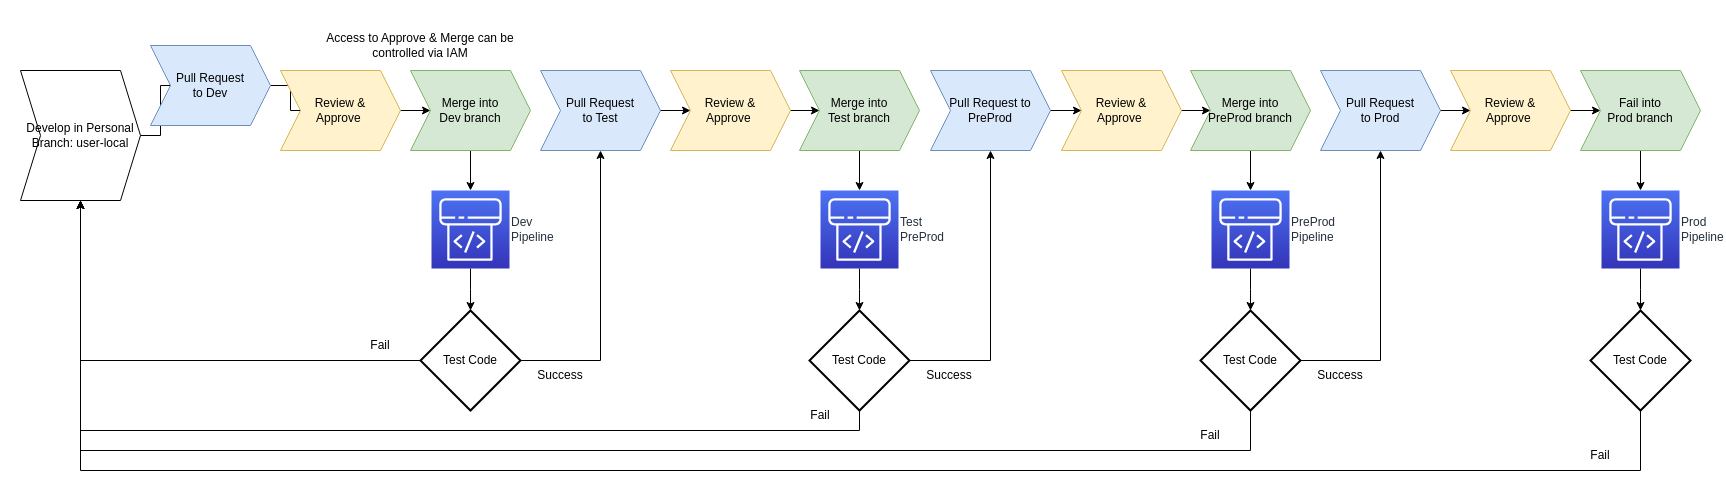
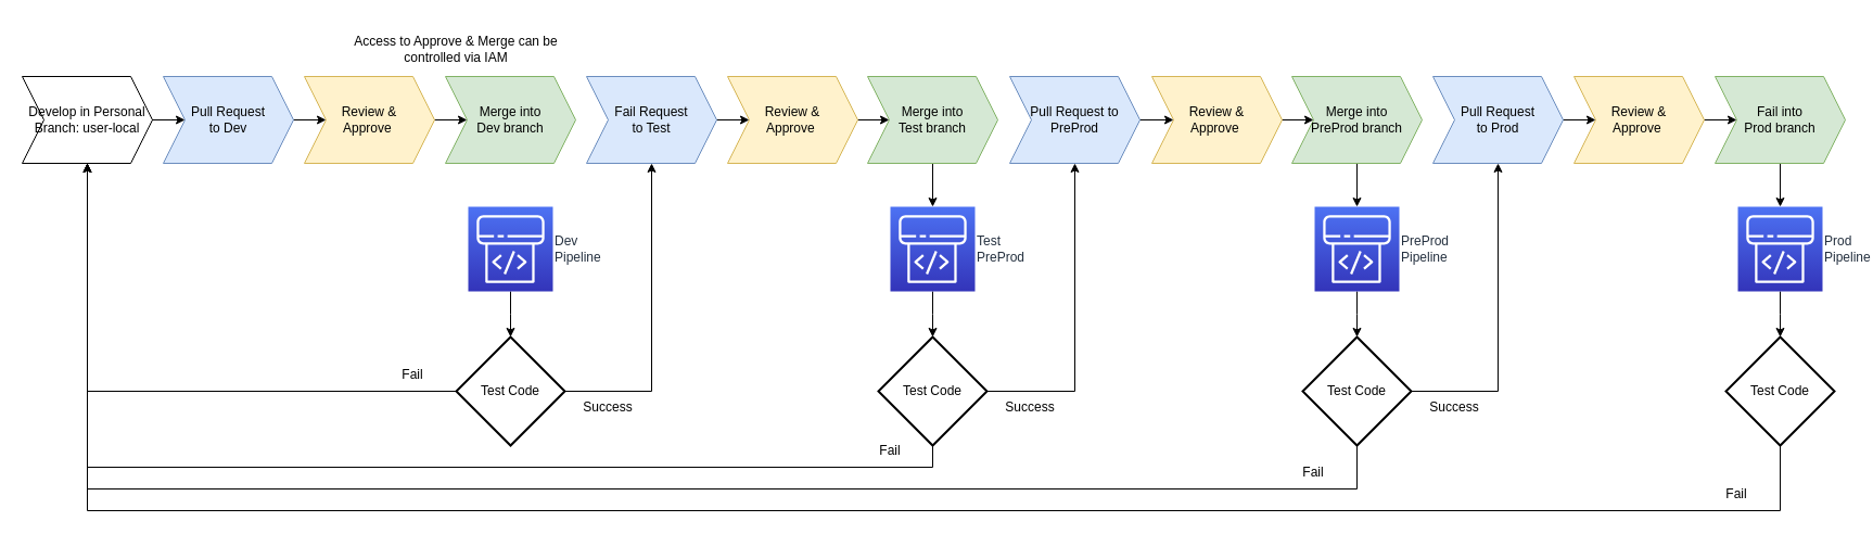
  <mxCell id="0" />
  <mxCell id="1" parent="0" />
  <mxCell id="2" value="" style="edgeStyle=orthogonalEdgeStyle;rounded=0;orthogonalLoop=1;jettySize=auto;html=1;" parent="1" source="3" target="5" edge="1"><mxGeometry relative="1" as="geometry" /></mxCell>
- <mxCell id="3" value="Develop in Personal Branch: user-local" style="shape=step;perimeter=stepPerimeter;whiteSpace=wrap;html=1;fixedSize=1;" parent="1" vertex="1"><mxGeometry x="20" y="70" width="120" height="130" as="geometry" /></mxCell>
+ <mxCell id="3" value="Develop in Personal Branch: user-local" style="shape=step;perimeter=stepPerimeter;whiteSpace=wrap;html=1;fixedSize=1;" parent="1" vertex="1"><mxGeometry x="20" y="70" width="120" height="80" as="geometry" /></mxCell>
  <mxCell id="4" value="" style="edgeStyle=orthogonalEdgeStyle;rounded=0;orthogonalLoop=1;jettySize=auto;html=1;" parent="1" source="5" target="7" edge="1"><mxGeometry relative="1" as="geometry" /></mxCell>
- <mxCell id="5" value="Pull Request&lt;br&gt;to Dev" style="shape=step;perimeter=stepPerimeter;whiteSpace=wrap;html=1;fixedSize=1;fillColor=#dae8fc;strokeColor=#6c8ebf;" parent="1" vertex="1"><mxGeometry x="150" y="45" width="120" height="80" as="geometry" /></mxCell>
+ <mxCell id="5" value="Pull Request&lt;br&gt;to Dev" style="shape=step;perimeter=stepPerimeter;whiteSpace=wrap;html=1;fixedSize=1;fillColor=#dae8fc;strokeColor=#6c8ebf;" parent="1" vertex="1"><mxGeometry x="150" y="70" width="120" height="80" as="geometry" /></mxCell>
  <mxCell id="6" value="" style="edgeStyle=orthogonalEdgeStyle;rounded=0;orthogonalLoop=1;jettySize=auto;html=1;" parent="1" source="7" target="9" edge="1"><mxGeometry relative="1" as="geometry" /></mxCell>
  <mxCell id="7" value="Review &amp;amp; &lt;br&gt;Approve&amp;nbsp;" style="shape=step;perimeter=stepPerimeter;whiteSpace=wrap;html=1;fixedSize=1;fillColor=#fff2cc;strokeColor=#d6b656;" parent="1" vertex="1"><mxGeometry x="280" y="70" width="120" height="80" as="geometry" /></mxCell>
- <mxCell id="8" value="" style="edgeStyle=orthogonalEdgeStyle;rounded=0;orthogonalLoop=1;jettySize=auto;html=1;" parent="1" source="9" target="11" edge="1"><mxGeometry relative="1" as="geometry" /></mxCell>
  <mxCell id="9" value="Merge into&lt;br&gt;Dev branch" style="shape=step;perimeter=stepPerimeter;whiteSpace=wrap;html=1;fixedSize=1;fillColor=#d5e8d4;strokeColor=#82b366;" parent="1" vertex="1"><mxGeometry x="410" y="70" width="120" height="80" as="geometry" /></mxCell>
  <mxCell id="10" value="" style="edgeStyle=orthogonalEdgeStyle;rounded=0;orthogonalLoop=1;jettySize=auto;html=1;" parent="1" source="11" edge="1"><mxGeometry relative="1" as="geometry"><mxPoint x="470" y="310" as="targetPoint" /></mxGeometry></mxCell>
  <mxCell id="11" value="Dev&lt;br&gt;Pipeline" style="sketch=0;points=[[0,0,0],[0.25,0,0],[0.5,0,0],[0.75,0,0],[1,0,0],[0,1,0],[0.25,1,0],[0.5,1,0],[0.75,1,0],[1,1,0],[0,0.25,0],[0,0.5,0],[0,0.75,0],[1,0.25,0],[1,0.5,0],[1,0.75,0]];outlineConnect=0;fontColor=#232F3E;gradientColor=#4D72F3;gradientDirection=north;fillColor=#3334B9;strokeColor=#ffffff;dashed=0;verticalLabelPosition=middle;verticalAlign=middle;align=left;html=1;fontSize=12;fontStyle=0;aspect=fixed;shape=mxgraph.aws4.resourceIcon;resIcon=mxgraph.aws4.codepipeline;labelPosition=right;" parent="1" vertex="1"><mxGeometry x="431" y="190" width="78" height="78" as="geometry" /></mxCell>
  <mxCell id="12" value="" style="edgeStyle=orthogonalEdgeStyle;rounded=0;orthogonalLoop=1;jettySize=auto;html=1;" parent="1" source="13" target="15" edge="1"><mxGeometry relative="1" as="geometry" /></mxCell>
- <mxCell id="13" value="Pull Request&lt;br&gt;to Test" style="shape=step;perimeter=stepPerimeter;whiteSpace=wrap;html=1;fixedSize=1;fillColor=#dae8fc;strokeColor=#6c8ebf;" parent="1" vertex="1"><mxGeometry x="540" y="70" width="120" height="80" as="geometry" /></mxCell>
+ <mxCell id="13" value="Fail Request&lt;br&gt;to Test" style="shape=step;perimeter=stepPerimeter;whiteSpace=wrap;html=1;fixedSize=1;fillColor=#dae8fc;strokeColor=#6c8ebf;" parent="1" vertex="1"><mxGeometry x="540" y="70" width="120" height="80" as="geometry" /></mxCell>
  <mxCell id="14" value="" style="edgeStyle=orthogonalEdgeStyle;rounded=0;orthogonalLoop=1;jettySize=auto;html=1;" parent="1" source="15" target="17" edge="1"><mxGeometry relative="1" as="geometry" /></mxCell>
  <mxCell id="15" value="Review &amp;amp; &lt;br&gt;Approve&amp;nbsp;" style="shape=step;perimeter=stepPerimeter;whiteSpace=wrap;html=1;fixedSize=1;fillColor=#fff2cc;strokeColor=#d6b656;" parent="1" vertex="1"><mxGeometry x="670" y="70" width="120" height="80" as="geometry" /></mxCell>
  <mxCell id="16" value="" style="edgeStyle=orthogonalEdgeStyle;rounded=0;orthogonalLoop=1;jettySize=auto;html=1;" parent="1" source="17" target="19" edge="1"><mxGeometry relative="1" as="geometry" /></mxCell>
  <mxCell id="17" value="Merge into &lt;br&gt;Test branch" style="shape=step;perimeter=stepPerimeter;whiteSpace=wrap;html=1;fixedSize=1;fillColor=#d5e8d4;strokeColor=#82b366;" parent="1" vertex="1"><mxGeometry x="799" y="70" width="120" height="80" as="geometry" /></mxCell>
  <mxCell id="18" value="" style="edgeStyle=orthogonalEdgeStyle;rounded=0;orthogonalLoop=1;jettySize=auto;html=1;" parent="1" source="19" edge="1"><mxGeometry relative="1" as="geometry"><mxPoint x="859" y="310" as="targetPoint" /></mxGeometry></mxCell>
  <mxCell id="19" value="Test&lt;br&gt;PreProd" style="sketch=0;points=[[0,0,0],[0.25,0,0],[0.5,0,0],[0.75,0,0],[1,0,0],[0,1,0],[0.25,1,0],[0.5,1,0],[0.75,1,0],[1,1,0],[0,0.25,0],[0,0.5,0],[0,0.75,0],[1,0.25,0],[1,0.5,0],[1,0.75,0]];outlineConnect=0;fontColor=#232F3E;gradientColor=#4D72F3;gradientDirection=north;fillColor=#3334B9;strokeColor=#ffffff;dashed=0;verticalLabelPosition=middle;verticalAlign=middle;align=left;html=1;fontSize=12;fontStyle=0;aspect=fixed;shape=mxgraph.aws4.resourceIcon;resIcon=mxgraph.aws4.codepipeline;labelPosition=right;" parent="1" vertex="1"><mxGeometry x="820" y="190" width="78" height="78" as="geometry" /></mxCell>
  <mxCell id="20" value="" style="edgeStyle=orthogonalEdgeStyle;rounded=0;orthogonalLoop=1;jettySize=auto;html=1;" parent="1" source="21" target="23" edge="1"><mxGeometry relative="1" as="geometry" /></mxCell>
  <mxCell id="21" value="Pull Request to PreProd" style="shape=step;perimeter=stepPerimeter;whiteSpace=wrap;html=1;fixedSize=1;fillColor=#dae8fc;strokeColor=#6c8ebf;" parent="1" vertex="1"><mxGeometry x="930" y="70" width="120" height="80" as="geometry" /></mxCell>
  <mxCell id="22" value="" style="edgeStyle=orthogonalEdgeStyle;rounded=0;orthogonalLoop=1;jettySize=auto;html=1;" parent="1" source="23" target="25" edge="1"><mxGeometry relative="1" as="geometry" /></mxCell>
  <mxCell id="23" value="Review &amp;amp; &lt;br&gt;Approve&amp;nbsp;" style="shape=step;perimeter=stepPerimeter;whiteSpace=wrap;html=1;fixedSize=1;fillColor=#fff2cc;strokeColor=#d6b656;" parent="1" vertex="1"><mxGeometry x="1061" y="70" width="120" height="80" as="geometry" /></mxCell>
  <mxCell id="24" value="" style="edgeStyle=orthogonalEdgeStyle;rounded=0;orthogonalLoop=1;jettySize=auto;html=1;" parent="1" source="25" target="27" edge="1"><mxGeometry relative="1" as="geometry" /></mxCell>
  <mxCell id="25" value="Merge into &lt;br&gt;PreProd branch" style="shape=step;perimeter=stepPerimeter;whiteSpace=wrap;html=1;fixedSize=1;fillColor=#d5e8d4;strokeColor=#82b366;" parent="1" vertex="1"><mxGeometry x="1190" y="70" width="120" height="80" as="geometry" /></mxCell>
  <mxCell id="26" value="" style="edgeStyle=orthogonalEdgeStyle;rounded=0;orthogonalLoop=1;jettySize=auto;html=1;" parent="1" source="27" edge="1"><mxGeometry relative="1" as="geometry"><mxPoint x="1250" y="310" as="targetPoint" /></mxGeometry></mxCell>
  <mxCell id="27" value="PreProd&lt;br&gt;Pipeline" style="sketch=0;points=[[0,0,0],[0.25,0,0],[0.5,0,0],[0.75,0,0],[1,0,0],[0,1,0],[0.25,1,0],[0.5,1,0],[0.75,1,0],[1,1,0],[0,0.25,0],[0,0.5,0],[0,0.75,0],[1,0.25,0],[1,0.5,0],[1,0.75,0]];outlineConnect=0;fontColor=#232F3E;gradientColor=#4D72F3;gradientDirection=north;fillColor=#3334B9;strokeColor=#ffffff;dashed=0;verticalLabelPosition=middle;verticalAlign=middle;align=left;html=1;fontSize=12;fontStyle=0;aspect=fixed;shape=mxgraph.aws4.resourceIcon;resIcon=mxgraph.aws4.codepipeline;labelPosition=right;" parent="1" vertex="1"><mxGeometry x="1211" y="190" width="78" height="78" as="geometry" /></mxCell>
  <mxCell id="28" value="" style="edgeStyle=orthogonalEdgeStyle;rounded=0;orthogonalLoop=1;jettySize=auto;html=1;exitX=1;exitY=0.5;exitDx=0;exitDy=0;exitPerimeter=0;" parent="1" source="48" target="30" edge="1"><mxGeometry relative="1" as="geometry"><mxPoint x="1310" y="350" as="sourcePoint" /><Array as="points"><mxPoint x="1380" y="360" /></Array></mxGeometry></mxCell>
  <mxCell id="29" value="" style="edgeStyle=orthogonalEdgeStyle;rounded=0;orthogonalLoop=1;jettySize=auto;html=1;" parent="1" source="30" target="32" edge="1"><mxGeometry relative="1" as="geometry" /></mxCell>
  <mxCell id="30" value="Pull Request &lt;br&gt;to Prod" style="shape=step;perimeter=stepPerimeter;whiteSpace=wrap;html=1;fixedSize=1;fillColor=#dae8fc;strokeColor=#6c8ebf;" parent="1" vertex="1"><mxGeometry x="1320" y="70" width="120" height="80" as="geometry" /></mxCell>
  <mxCell id="31" value="" style="edgeStyle=orthogonalEdgeStyle;rounded=0;orthogonalLoop=1;jettySize=auto;html=1;" parent="1" source="32" target="34" edge="1"><mxGeometry relative="1" as="geometry" /></mxCell>
  <mxCell id="32" value="Review &amp;amp; &lt;br&gt;Approve&amp;nbsp;" style="shape=step;perimeter=stepPerimeter;whiteSpace=wrap;html=1;fixedSize=1;fillColor=#fff2cc;strokeColor=#d6b656;" parent="1" vertex="1"><mxGeometry x="1450" y="70" width="120" height="80" as="geometry" /></mxCell>
  <mxCell id="33" value="" style="edgeStyle=orthogonalEdgeStyle;rounded=0;orthogonalLoop=1;jettySize=auto;html=1;" parent="1" source="34" target="36" edge="1"><mxGeometry relative="1" as="geometry" /></mxCell>
  <mxCell id="34" value="Fail into &lt;br&gt;Prod branch" style="shape=step;perimeter=stepPerimeter;whiteSpace=wrap;html=1;fixedSize=1;fillColor=#d5e8d4;strokeColor=#82b366;" parent="1" vertex="1"><mxGeometry x="1580" y="70" width="120" height="80" as="geometry" /></mxCell>
  <mxCell id="35" value="" style="edgeStyle=orthogonalEdgeStyle;rounded=0;orthogonalLoop=1;jettySize=auto;html=1;" parent="1" source="36" edge="1"><mxGeometry relative="1" as="geometry"><mxPoint x="1640" y="310" as="targetPoint" /></mxGeometry></mxCell>
  <mxCell id="36" value="Prod&lt;br&gt;Pipeline" style="sketch=0;points=[[0,0,0],[0.25,0,0],[0.5,0,0],[0.75,0,0],[1,0,0],[0,1,0],[0.25,1,0],[0.5,1,0],[0.75,1,0],[1,1,0],[0,0.25,0],[0,0.5,0],[0,0.75,0],[1,0.25,0],[1,0.5,0],[1,0.75,0]];outlineConnect=0;fontColor=#232F3E;gradientColor=#4D72F3;gradientDirection=north;fillColor=#3334B9;strokeColor=#ffffff;dashed=0;verticalLabelPosition=middle;verticalAlign=middle;align=left;html=1;fontSize=12;fontStyle=0;aspect=fixed;shape=mxgraph.aws4.resourceIcon;resIcon=mxgraph.aws4.codepipeline;labelPosition=right;" parent="1" vertex="1"><mxGeometry x="1601" y="190" width="78" height="78" as="geometry" /></mxCell>
  <mxCell id="37" value="Access to Approve &amp;amp; Merge can be controlled via IAM" style="text;html=1;strokeColor=none;fillColor=none;align=center;verticalAlign=middle;whiteSpace=wrap;rounded=0;" parent="1" vertex="1"><mxGeometry x="300" y="20" width="240" height="50" as="geometry" /></mxCell>
  <mxCell id="38" value="" style="endArrow=classic;html=1;rounded=0;exitX=1;exitY=0.5;exitDx=0;exitDy=0;entryX=0.5;entryY=1;entryDx=0;entryDy=0;exitPerimeter=0;" parent="1" source="40" target="13" edge="1"><mxGeometry width="50" height="50" relative="1" as="geometry"><mxPoint x="530" y="350" as="sourcePoint" /><mxPoint x="660" y="280" as="targetPoint" /><Array as="points"><mxPoint x="600" y="360" /></Array></mxGeometry></mxCell>
  <mxCell id="39" value="" style="endArrow=classic;html=1;rounded=0;exitX=1;exitY=0.5;exitDx=0;exitDy=0;entryX=0.5;entryY=1;entryDx=0;entryDy=0;exitPerimeter=0;" parent="1" source="44" target="21" edge="1"><mxGeometry width="50" height="50" relative="1" as="geometry"><mxPoint x="919" y="350" as="sourcePoint" /><mxPoint x="1040" y="280" as="targetPoint" /><Array as="points"><mxPoint x="990" y="360" /></Array></mxGeometry></mxCell>
  <mxCell id="40" value="Test Code" style="strokeWidth=2;html=1;shape=mxgraph.flowchart.decision;whiteSpace=wrap;" vertex="1" parent="1"><mxGeometry x="420" y="310" width="100" height="100" as="geometry" /></mxCell>
  <mxCell id="41" value="" style="endArrow=classic;html=1;rounded=0;exitX=0;exitY=0.5;exitDx=0;exitDy=0;exitPerimeter=0;entryX=0.5;entryY=1;entryDx=0;entryDy=0;" edge="1" parent="1" source="40" target="3"><mxGeometry width="50" height="50" relative="1" as="geometry"><mxPoint x="190" y="310" as="sourcePoint" /><mxPoint x="240" y="260" as="targetPoint" /><Array as="points"><mxPoint x="80" y="360" /></Array></mxGeometry></mxCell>
  <mxCell id="42" value="Success" style="text;html=1;strokeColor=none;fillColor=none;align=center;verticalAlign=middle;whiteSpace=wrap;rounded=0;" vertex="1" parent="1"><mxGeometry x="520" y="360" width="80" height="30" as="geometry" /></mxCell>
  <mxCell id="43" value="Fail" style="text;html=1;strokeColor=none;fillColor=none;align=center;verticalAlign=middle;whiteSpace=wrap;rounded=0;" vertex="1" parent="1"><mxGeometry x="340" y="330" width="80" height="30" as="geometry" /></mxCell>
  <mxCell id="44" value="Test Code" style="strokeWidth=2;html=1;shape=mxgraph.flowchart.decision;whiteSpace=wrap;" vertex="1" parent="1"><mxGeometry x="809" y="310" width="100" height="100" as="geometry" /></mxCell>
  <mxCell id="45" value="" style="endArrow=classic;html=1;rounded=0;entryX=0.5;entryY=1;entryDx=0;entryDy=0;exitX=0.5;exitY=1;exitDx=0;exitDy=0;exitPerimeter=0;" edge="1" parent="1" source="44" target="3"><mxGeometry width="50" height="50" relative="1" as="geometry"><mxPoint x="430" y="320" as="sourcePoint" /><mxPoint x="480" y="270" as="targetPoint" /><Array as="points"><mxPoint x="859" y="430" /><mxPoint x="80" y="430" /></Array></mxGeometry></mxCell>
  <mxCell id="46" value="Success" style="text;html=1;strokeColor=none;fillColor=none;align=center;verticalAlign=middle;whiteSpace=wrap;rounded=0;" vertex="1" parent="1"><mxGeometry x="909" y="360" width="80" height="30" as="geometry" /></mxCell>
  <mxCell id="47" value="Fail" style="text;html=1;strokeColor=none;fillColor=none;align=center;verticalAlign=middle;whiteSpace=wrap;rounded=0;" vertex="1" parent="1"><mxGeometry x="780" y="400" width="80" height="30" as="geometry" /></mxCell>
  <mxCell id="48" value="Test Code" style="strokeWidth=2;html=1;shape=mxgraph.flowchart.decision;whiteSpace=wrap;" vertex="1" parent="1"><mxGeometry x="1200" y="310" width="100" height="100" as="geometry" /></mxCell>
  <mxCell id="49" value="Test Code" style="strokeWidth=2;html=1;shape=mxgraph.flowchart.decision;whiteSpace=wrap;" vertex="1" parent="1"><mxGeometry x="1590" y="310" width="100" height="100" as="geometry" /></mxCell>
  <mxCell id="50" value="" style="endArrow=classic;html=1;rounded=0;exitX=0.5;exitY=1;exitDx=0;exitDy=0;exitPerimeter=0;entryX=0.5;entryY=1;entryDx=0;entryDy=0;" edge="1" parent="1" source="48" target="3"><mxGeometry width="50" height="50" relative="1" as="geometry"><mxPoint x="1110" y="320" as="sourcePoint" /><mxPoint x="200" y="220" as="targetPoint" /><Array as="points"><mxPoint x="1250" y="450" /><mxPoint x="80" y="450" /></Array></mxGeometry></mxCell>
  <mxCell id="51" value="" style="endArrow=classic;html=1;rounded=0;exitX=0.5;exitY=1;exitDx=0;exitDy=0;exitPerimeter=0;entryX=0.5;entryY=1;entryDx=0;entryDy=0;" edge="1" parent="1" source="49" target="3"><mxGeometry width="50" height="50" relative="1" as="geometry"><mxPoint x="1210" y="540" as="sourcePoint" /><mxPoint x="1260" y="490" as="targetPoint" /><Array as="points"><mxPoint x="1640" y="470" /><mxPoint x="80" y="470" /></Array></mxGeometry></mxCell>
  <mxCell id="52" value="Fail" style="text;html=1;strokeColor=none;fillColor=none;align=center;verticalAlign=middle;whiteSpace=wrap;rounded=0;" vertex="1" parent="1"><mxGeometry x="1170" y="420" width="80" height="30" as="geometry" /></mxCell>
  <mxCell id="53" value="Fail" style="text;html=1;strokeColor=none;fillColor=none;align=center;verticalAlign=middle;whiteSpace=wrap;rounded=0;" vertex="1" parent="1"><mxGeometry x="1560" y="440" width="80" height="30" as="geometry" /></mxCell>
  <mxCell id="54" value="Success" style="text;html=1;strokeColor=none;fillColor=none;align=center;verticalAlign=middle;whiteSpace=wrap;rounded=0;" vertex="1" parent="1"><mxGeometry x="1300" y="360" width="80" height="30" as="geometry" /></mxCell>
